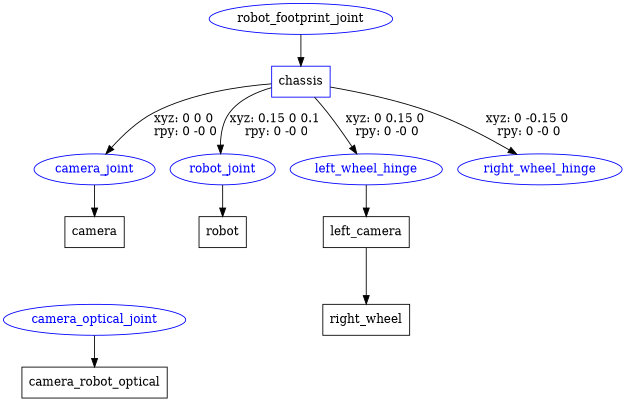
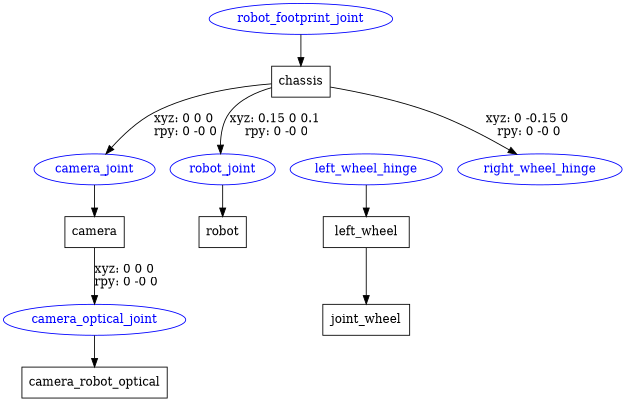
  digraph {
    node [shape=ellipse]
-   robot_footprint_joint [color=blue fontcolor=black]
-   n2 [label=chassis shape=box color=blue]
+   robot_footprint_joint [color=blue fontcolor=blue]
+   n2 [label=chassis shape=box]
    camera_joint [color=blue fontcolor=blue]
    n4 [color=blue fontcolor=blue label=robot_joint]
    left_wheel_hinge [color=blue fontcolor=blue]
    right_wheel_hinge [color=blue fontcolor=blue]
    n7 [label=camera shape=box]
    n8 [label=robot shape=box]
-   n9 [label=left_camera shape=box]
+   n9 [label=left_wheel shape=box]
    camera_optical_joint [color=blue fontcolor=blue]
    n11 [label=camera_robot_optical shape=box]
-   n12 [label=right_wheel shape=box]
+   n12 [label=joint_wheel shape=box]
    robot_footprint_joint -> n2
    n2 -> camera_joint [label="xyz: 0 0 0 \nrpy: 0 -0 0"]
    n2 -> n4 [label="xyz: 0.15 0 0.1 \nrpy: 0 -0 0"]
-   n2 -> left_wheel_hinge [label="xyz: 0 0.15 0 \nrpy: 0 -0 0"]
    n2 -> right_wheel_hinge [label="xyz: 0 -0.15 0 \nrpy: 0 -0 0"]
    camera_joint -> n7
    n4 -> n8
    left_wheel_hinge -> n9
+   n7 -> camera_optical_joint [label="xyz: 0 0 0 \nrpy: 0 -0 0"]
    n9 -> n12
    camera_optical_joint -> n11
  }
